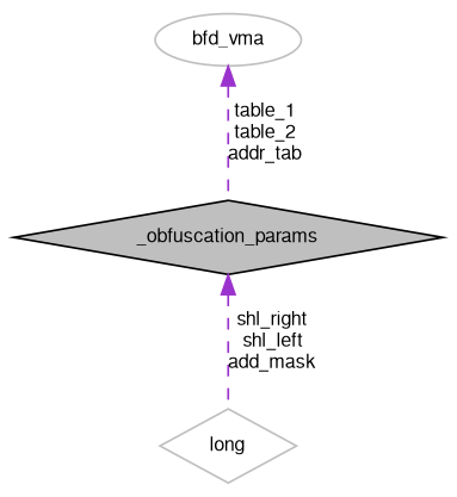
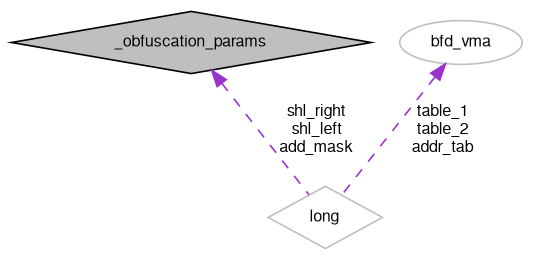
  digraph {
    node [color=grey75 fontname=FreeSans fontsize=10 shape=diamond]
    edge [color=darkorchid3 dir=back fontname=FreeSans fontsize=10 labelfontname=FreeSans labelfontsize=10 style=dashed]
    n1 [color=black fillcolor=grey75 fontcolor=black height=0.2 label=_obfuscation_params style=filled width=0.4]
    n2 [height=0.2 label=long width=0.4]
    n3 [height=0.2 label=bfd_vma shape=ellipse width=0.4]
    n1 -> n2 [label="shl_right\nshl_left\nadd_mask"]
-   n3 -> n1 [label="table_1\ntable_2\naddr_tab"]
+   n3 -> n2 [label="table_1\ntable_2\naddr_tab"]
  }
